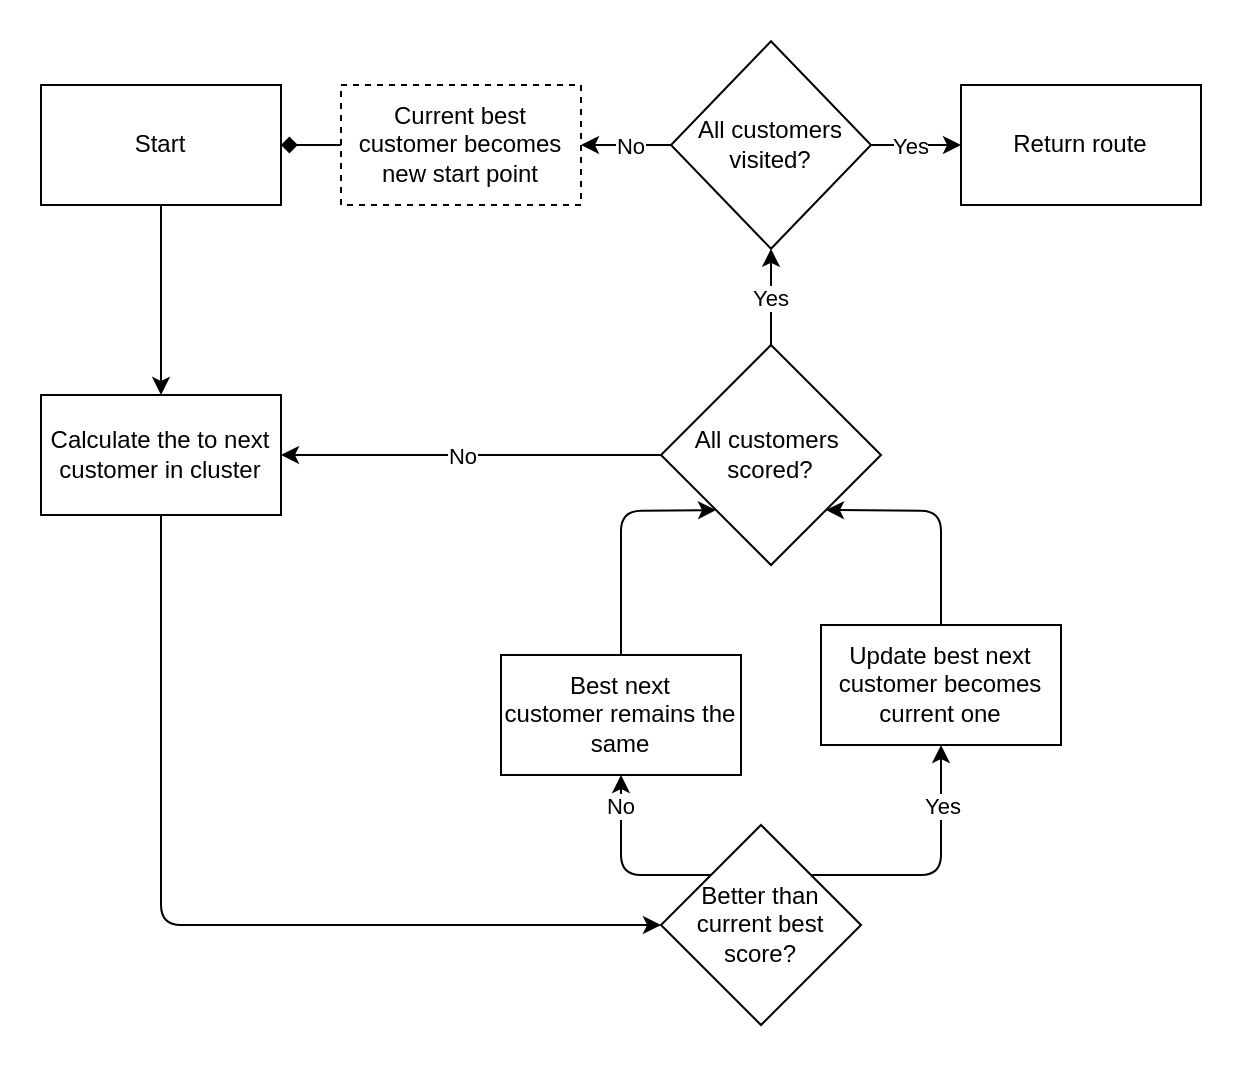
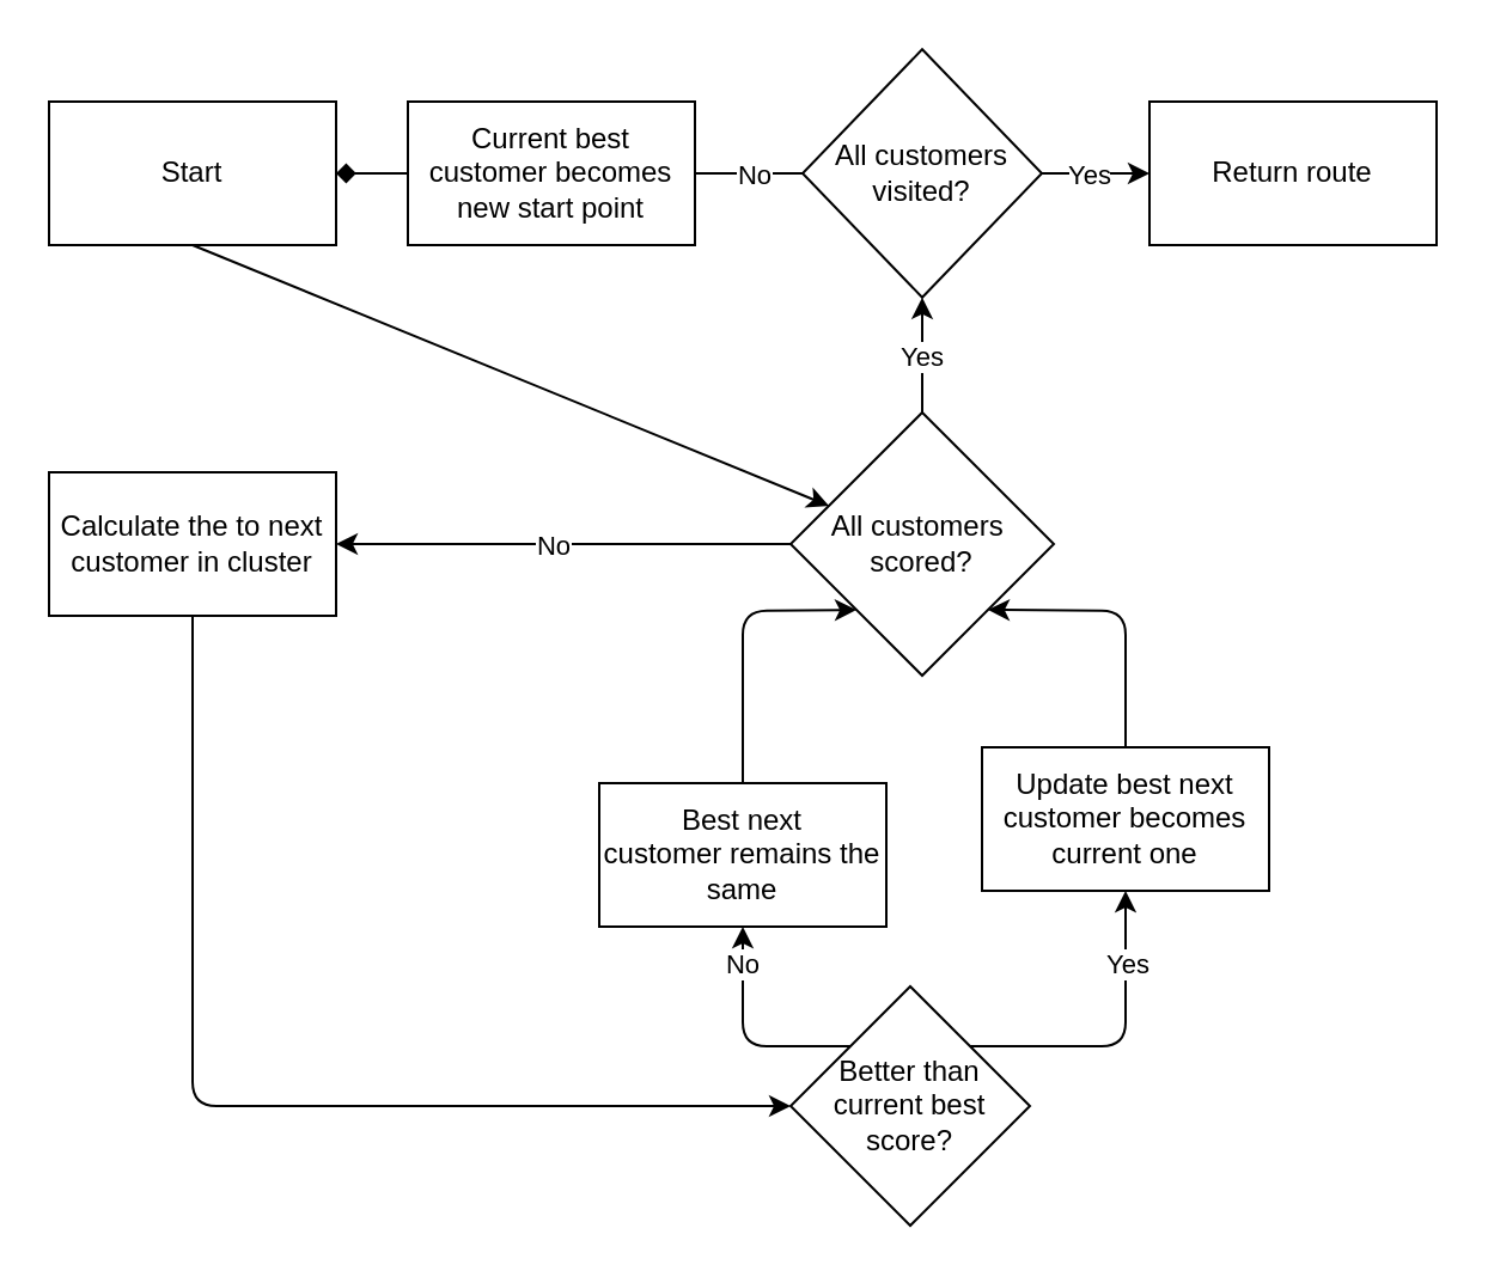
  <mxCell id="0" />
  <mxCell id="1" parent="0" />
  <mxCell id="2" value="Start" style="rounded=0;whiteSpace=wrap;html=1;" vertex="1" parent="1"><mxGeometry x="20" y="42" width="120" height="60" as="geometry" /></mxCell>
  <mxCell id="3" value="Calculate the to next customer in cluster" style="rounded=0;whiteSpace=wrap;html=1;" vertex="1" parent="1"><mxGeometry x="20" y="197" width="120" height="60" as="geometry" /></mxCell>
  <mxCell id="4" value="Update best next customer&amp;nbsp;becomes current one" style="rounded=0;whiteSpace=wrap;html=1;" vertex="1" parent="1"><mxGeometry x="410" y="312" width="120" height="60" as="geometry" /></mxCell>
  <mxCell id="5" value="Best next customer&amp;nbsp;remains the same" style="rounded=0;whiteSpace=wrap;html=1;" vertex="1" parent="1"><mxGeometry x="250" y="327" width="120" height="60" as="geometry" /></mxCell>
  <mxCell id="6" value="Better than current best score?" style="rhombus;whiteSpace=wrap;html=1;" vertex="1" parent="1"><mxGeometry x="330" y="412" width="100" height="100" as="geometry" /></mxCell>
  <mxCell id="7" value="" style="endArrow=classic;html=1;exitX=0.5;exitY=1;exitDx=0;exitDy=0;entryX=0;entryY=0.5;entryDx=0;entryDy=0;" edge="1" parent="1" source="3" target="6"><mxGeometry width="50" height="50" relative="1" as="geometry"><mxPoint x="270" y="312" as="sourcePoint" /><mxPoint x="320" y="262" as="targetPoint" /><Array as="points"><mxPoint x="80" y="462" /></Array></mxGeometry></mxCell>
- <mxCell id="8" value="" style="endArrow=classic;html=1;exitX=0.5;exitY=1;exitDx=0;exitDy=0;entryX=0.5;entryY=0;entryDx=0;entryDy=0;" edge="1" parent="1" source="2" target="3"><mxGeometry width="50" height="50" relative="1" as="geometry"><mxPoint x="270" y="312" as="sourcePoint" /><mxPoint x="320" y="262" as="targetPoint" /></mxGeometry></mxCell>
+ <mxCell id="8" value="" style="endArrow=classic;html=1;exitX=0.5;exitY=1;exitDx=0;exitDy=0;" edge="1" parent="1" source="2" target="10"><mxGeometry width="50" height="50" relative="1" as="geometry"><mxPoint x="270" y="312" as="sourcePoint" /><mxPoint x="320" y="262" as="targetPoint" /></mxGeometry></mxCell>
  <mxCell id="9" value="" style="endArrow=classic;html=1;exitX=0;exitY=0;exitDx=0;exitDy=0;entryX=0.5;entryY=1;entryDx=0;entryDy=0;" edge="1" parent="1" source="6" target="5"><mxGeometry width="50" height="50" relative="1" as="geometry"><mxPoint x="270" y="312" as="sourcePoint" /><mxPoint x="320" y="262" as="targetPoint" /><Array as="points"><mxPoint x="310" y="437" /></Array></mxGeometry></mxCell>
  <mxCell id="10" value="All customers&amp;nbsp;&lt;br&gt;scored?" style="rhombus;whiteSpace=wrap;html=1;" vertex="1" parent="1"><mxGeometry x="330" y="172" width="110" height="110" as="geometry" /></mxCell>
  <mxCell id="11" value="" style="endArrow=classic;html=1;exitX=0.5;exitY=0;exitDx=0;exitDy=0;entryX=0;entryY=1;entryDx=0;entryDy=0;" edge="1" parent="1" source="5" target="10"><mxGeometry width="50" height="50" relative="1" as="geometry"><mxPoint x="270" y="312" as="sourcePoint" /><mxPoint x="320" y="262" as="targetPoint" /><Array as="points"><mxPoint x="310" y="255" /></Array></mxGeometry></mxCell>
  <mxCell id="12" value="" style="endArrow=classic;html=1;exitX=0.5;exitY=0;exitDx=0;exitDy=0;entryX=1;entryY=1;entryDx=0;entryDy=0;" edge="1" parent="1" source="4" target="10"><mxGeometry width="50" height="50" relative="1" as="geometry"><mxPoint x="270" y="312" as="sourcePoint" /><mxPoint x="320" y="262" as="targetPoint" /><Array as="points"><mxPoint x="470" y="255" /></Array></mxGeometry></mxCell>
  <mxCell id="13" value="" style="endArrow=classic;html=1;exitX=1;exitY=0;exitDx=0;exitDy=0;entryX=0.5;entryY=1;entryDx=0;entryDy=0;" edge="1" parent="1" source="6" target="4"><mxGeometry width="50" height="50" relative="1" as="geometry"><mxPoint x="270" y="312" as="sourcePoint" /><mxPoint x="320" y="262" as="targetPoint" /><Array as="points"><mxPoint x="470" y="437" /></Array></mxGeometry></mxCell>
  <mxCell id="14" value="Yes" style="edgeLabel;html=1;align=center;verticalAlign=middle;resizable=0;points=[];" vertex="1" connectable="0" parent="13"><mxGeometry x="-0.252" relative="1" as="geometry"><mxPoint x="16.76" y="-35" as="offset" /></mxGeometry></mxCell>
  <mxCell id="15" value="No" style="edgeLabel;html=1;align=center;verticalAlign=middle;resizable=0;points=[];" vertex="1" connectable="0" parent="1"><mxGeometry x="279.998" y="452" as="geometry"><mxPoint x="29.41" y="-50" as="offset" /></mxGeometry></mxCell>
  <mxCell id="16" value="" style="endArrow=classic;html=1;entryX=1;entryY=0.5;entryDx=0;entryDy=0;exitX=0;exitY=0.5;exitDx=0;exitDy=0;" edge="1" parent="1" source="10" target="3"><mxGeometry width="50" height="50" relative="1" as="geometry"><mxPoint x="270" y="312" as="sourcePoint" /><mxPoint x="320" y="262" as="targetPoint" /></mxGeometry></mxCell>
  <mxCell id="17" value="No" style="edgeLabel;html=1;align=center;verticalAlign=middle;resizable=0;points=[];" vertex="1" connectable="0" parent="16"><mxGeometry x="0.203" y="4" relative="1" as="geometry"><mxPoint x="14.12" y="-4" as="offset" /></mxGeometry></mxCell>
  <mxCell id="18" value="All customers visited?" style="rhombus;whiteSpace=wrap;html=1;" vertex="1" parent="1"><mxGeometry x="335" y="20.13" width="100" height="103.75" as="geometry" /></mxCell>
  <mxCell id="19" value="" style="endArrow=classic;html=1;exitX=0.5;exitY=0;exitDx=0;exitDy=0;entryX=0.5;entryY=1;entryDx=0;entryDy=0;" edge="1" parent="1" source="10" target="18"><mxGeometry width="50" height="50" relative="1" as="geometry"><mxPoint x="270" y="312" as="sourcePoint" /><mxPoint x="320" y="262" as="targetPoint" /></mxGeometry></mxCell>
  <mxCell id="20" value="Yes" style="edgeLabel;html=1;align=center;verticalAlign=middle;resizable=0;points=[];" vertex="1" connectable="0" parent="1"><mxGeometry x="370.002" y="152" as="geometry"><mxPoint x="14.12" y="-4" as="offset" /></mxGeometry></mxCell>
  <mxCell id="21" value="Return route" style="rounded=0;whiteSpace=wrap;html=1;" vertex="1" parent="1"><mxGeometry x="480" y="42" width="120" height="60" as="geometry" /></mxCell>
- <mxCell id="22" value="Current best customer becomes new start point" style="rounded=0;whiteSpace=wrap;html=1;dashed=1;" vertex="1" parent="1"><mxGeometry x="170" y="42" width="120" height="60" as="geometry" /></mxCell>
+ <mxCell id="22" value="Current best customer becomes new start point" style="rounded=0;whiteSpace=wrap;html=1;" vertex="1" parent="1"><mxGeometry x="170" y="42" width="120" height="60" as="geometry" /></mxCell>
  <mxCell id="23" value="" style="endArrow=diamond;html=1;exitX=0;exitY=0.5;exitDx=0;exitDy=0;entryX=1;entryY=0.5;entryDx=0;entryDy=0;" edge="1" parent="1" source="22" target="2"><mxGeometry width="50" height="50" relative="1" as="geometry"><mxPoint x="270" y="312" as="sourcePoint" /><mxPoint x="320" y="262" as="targetPoint" /></mxGeometry></mxCell>
- <mxCell id="24" value="" style="endArrow=classic;html=1;exitX=0;exitY=0.5;exitDx=0;exitDy=0;entryX=1;entryY=0.5;entryDx=0;entryDy=0;" edge="1" parent="1" source="18" target="22"><mxGeometry width="50" height="50" relative="1" as="geometry"><mxPoint x="270" y="312" as="sourcePoint" /><mxPoint x="320" y="262" as="targetPoint" /></mxGeometry></mxCell>
+ <mxCell id="24" value="" style="endArrow=none;html=1;exitX=0;exitY=0.5;exitDx=0;exitDy=0;entryX=1;entryY=0.5;entryDx=0;entryDy=0;" edge="1" parent="1" source="18" target="22"><mxGeometry width="50" height="50" relative="1" as="geometry"><mxPoint x="270" y="312" as="sourcePoint" /><mxPoint x="320" y="262" as="targetPoint" /></mxGeometry></mxCell>
  <mxCell id="25" value="No" style="edgeLabel;html=1;align=center;verticalAlign=middle;resizable=0;points=[];" vertex="1" connectable="0" parent="24"><mxGeometry x="-0.501" y="2" relative="1" as="geometry"><mxPoint x="-9.24" y="-2" as="offset" /></mxGeometry></mxCell>
  <mxCell id="26" value="" style="endArrow=classic;html=1;exitX=1;exitY=0.5;exitDx=0;exitDy=0;entryX=0;entryY=0.5;entryDx=0;entryDy=0;" edge="1" parent="1" source="18" target="21"><mxGeometry width="50" height="50" relative="1" as="geometry"><mxPoint x="270" y="312" as="sourcePoint" /><mxPoint x="320" y="262" as="targetPoint" /></mxGeometry></mxCell>
  <mxCell id="27" value="Yes" style="edgeLabel;html=1;align=center;verticalAlign=middle;resizable=0;points=[];" vertex="1" connectable="0" parent="26"><mxGeometry x="-0.487" y="-2" relative="1" as="geometry"><mxPoint x="7.06" y="-2" as="offset" /></mxGeometry></mxCell>
